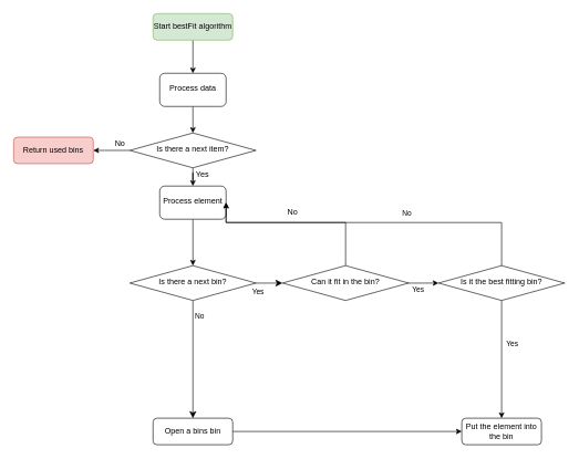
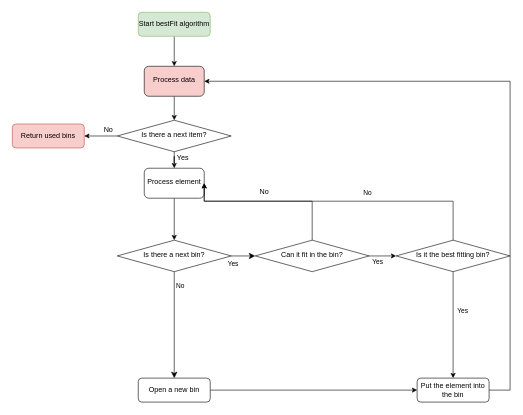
  <mxCell id="0" />
  <mxCell id="1" parent="0" />
  <mxCell id="2" style="edgeStyle=orthogonalEdgeStyle;rounded=0;orthogonalLoop=1;jettySize=auto;html=1;entryX=0.5;entryY=0;entryDx=0;entryDy=0;" parent="1" source="3" target="5" edge="1"><mxGeometry relative="1" as="geometry" /></mxCell>
  <mxCell id="3" value="Start bestFit algorithm" style="rounded=1;whiteSpace=wrap;html=1;fontSize=12;glass=0;strokeWidth=1;shadow=0;fillColor=#d5e8d4;strokeColor=#82b366;" parent="1" vertex="1"><mxGeometry x="230" y="20" width="120" height="40" as="geometry" /></mxCell>
  <mxCell id="4" style="edgeStyle=orthogonalEdgeStyle;rounded=0;orthogonalLoop=1;jettySize=auto;html=1;exitX=0.5;exitY=1;exitDx=0;exitDy=0;endArrow=classic;endFill=1;" parent="1" source="5" target="18" edge="1"><mxGeometry relative="1" as="geometry" /></mxCell>
- <mxCell id="5" value="Process data" style="rounded=1;whiteSpace=wrap;html=1;shadow=0;fontFamily=Helvetica;fontSize=12;align=center;strokeWidth=1;spacing=6;spacingTop=-4;" parent="1" vertex="1"><mxGeometry x="240" y="110" width="100" height="50" as="geometry" /></mxCell>
+ <mxCell id="5" value="Process data" style="rounded=1;whiteSpace=wrap;html=1;shadow=0;fontFamily=Helvetica;fontSize=12;align=center;strokeWidth=1;spacing=6;spacingTop=-4;fillColor=#f8cecc;" parent="1" vertex="1"><mxGeometry x="240" y="110" width="100" height="50" as="geometry" /></mxCell>
  <mxCell id="6" value="No" style="rounded=0;html=1;jettySize=auto;orthogonalLoop=1;fontSize=11;endArrow=classic;endFill=1;endSize=8;strokeWidth=1;shadow=0;labelBackgroundColor=none;edgeStyle=orthogonalEdgeStyle;" parent="1" source="8" target="10" edge="1"><mxGeometry x="-0.739" y="10" relative="1" as="geometry"><mxPoint as="offset" /></mxGeometry></mxCell>
  <mxCell id="7" value="Yes" style="edgeStyle=orthogonalEdgeStyle;rounded=0;html=1;jettySize=auto;orthogonalLoop=1;fontSize=11;endArrow=classic;endFill=1;endSize=8;strokeWidth=1;shadow=0;labelBackgroundColor=none;entryX=0;entryY=0.5;entryDx=0;entryDy=0;" parent="1" source="8" target="24" edge="1"><mxGeometry x="-0.841" y="-14" relative="1" as="geometry"><mxPoint as="offset" /><mxPoint x="470" y="370" as="targetPoint" /><Array as="points" /></mxGeometry></mxCell>
  <mxCell id="8" value="Is there a next bin?" style="rhombus;whiteSpace=wrap;html=1;shadow=0;fontFamily=Helvetica;fontSize=12;align=center;strokeWidth=1;spacing=6;spacingTop=-4;" parent="1" vertex="1"><mxGeometry x="195" y="400" width="190" height="52.5" as="geometry" /></mxCell>
  <mxCell id="9" style="edgeStyle=orthogonalEdgeStyle;rounded=0;orthogonalLoop=1;jettySize=auto;html=1;exitX=1;exitY=0.5;exitDx=0;exitDy=0;entryX=0;entryY=0.5;entryDx=0;entryDy=0;endArrow=classic;endFill=1;" parent="1" source="10" target="14" edge="1"><mxGeometry relative="1" as="geometry" /></mxCell>
- <mxCell id="10" value="Open a bins bin" style="rounded=1;whiteSpace=wrap;html=1;fontSize=12;glass=0;strokeWidth=1;shadow=0;" parent="1" vertex="1"><mxGeometry x="230" y="630" width="120" height="40" as="geometry" /></mxCell>
+ <mxCell id="10" value="Open a new bin" style="rounded=1;whiteSpace=wrap;html=1;fontSize=12;glass=0;strokeWidth=1;shadow=0;" parent="1" vertex="1"><mxGeometry x="230" y="630" width="120" height="40" as="geometry" /></mxCell>
  <mxCell id="11" style="edgeStyle=orthogonalEdgeStyle;rounded=0;orthogonalLoop=1;jettySize=auto;html=1;" parent="1" source="12" target="8" edge="1"><mxGeometry relative="1" as="geometry" /></mxCell>
  <mxCell id="12" value="Process element" style="rounded=1;whiteSpace=wrap;html=1;shadow=0;fontFamily=Helvetica;fontSize=12;align=center;strokeWidth=1;spacing=6;spacingTop=-4;" parent="1" vertex="1"><mxGeometry x="240" y="280" width="100" height="50" as="geometry" /></mxCell>
+ <mxCell id="13" style="edgeStyle=orthogonalEdgeStyle;rounded=0;orthogonalLoop=1;jettySize=auto;html=1;exitX=1;exitY=0.5;exitDx=0;exitDy=0;entryX=1;entryY=0.5;entryDx=0;entryDy=0;endArrow=classic;endFill=1;" parent="1" source="14" target="5" edge="1"><mxGeometry relative="1" as="geometry"><Array as="points"><mxPoint x="850" y="650" /><mxPoint x="850" y="135" /></Array></mxGeometry></mxCell>
  <mxCell id="14" value="Put the element into the bin" style="rounded=1;whiteSpace=wrap;html=1;fontSize=12;glass=0;strokeWidth=1;shadow=0;" parent="1" vertex="1"><mxGeometry x="695" y="630" width="120" height="40" as="geometry" /></mxCell>
  <mxCell id="15" value="Return used bins" style="rounded=1;whiteSpace=wrap;html=1;fontSize=12;glass=0;strokeWidth=1;shadow=0;fillColor=#f8cecc;strokeColor=#b85450;" parent="1" vertex="1"><mxGeometry x="20" y="206.25" width="120" height="40" as="geometry" /></mxCell>
  <mxCell id="16" style="edgeStyle=orthogonalEdgeStyle;rounded=0;orthogonalLoop=1;jettySize=auto;html=1;entryX=0.5;entryY=0;entryDx=0;entryDy=0;endArrow=classic;endFill=1;" parent="1" source="18" target="12" edge="1"><mxGeometry relative="1" as="geometry" /></mxCell>
  <mxCell id="17" style="edgeStyle=orthogonalEdgeStyle;rounded=0;orthogonalLoop=1;jettySize=auto;html=1;exitX=0;exitY=0.5;exitDx=0;exitDy=0;entryX=1;entryY=0.5;entryDx=0;entryDy=0;endArrow=classic;endFill=1;" parent="1" source="18" target="15" edge="1"><mxGeometry relative="1" as="geometry" /></mxCell>
  <mxCell id="18" value="Is there a next item?" style="rhombus;whiteSpace=wrap;html=1;shadow=0;fontFamily=Helvetica;fontSize=12;align=center;strokeWidth=1;spacing=6;spacingTop=-4;" parent="1" vertex="1"><mxGeometry x="195" y="200" width="190" height="52.5" as="geometry" /></mxCell>
  <mxCell id="19" value="Yes" style="text;html=1;align=center;verticalAlign=middle;resizable=0;points=[];autosize=1;strokeColor=none;fillColor=none;" parent="1" vertex="1"><mxGeometry x="284" y="252.5" width="40" height="20" as="geometry" /></mxCell>
  <mxCell id="20" value="No" style="text;html=1;align=center;verticalAlign=middle;resizable=0;points=[];autosize=1;strokeColor=none;fillColor=none;" parent="1" vertex="1"><mxGeometry x="165" y="206.25" width="30" height="20" as="geometry" /></mxCell>
  <mxCell id="21" style="edgeStyle=orthogonalEdgeStyle;rounded=0;orthogonalLoop=1;jettySize=auto;html=1;entryX=1;entryY=0.5;entryDx=0;entryDy=0;" parent="1" source="24" target="12" edge="1"><mxGeometry relative="1" as="geometry"><Array as="points"><mxPoint x="520" y="335" /></Array></mxGeometry></mxCell>
  <mxCell id="22" style="edgeStyle=orthogonalEdgeStyle;rounded=0;orthogonalLoop=1;jettySize=auto;html=1;entryX=0;entryY=0.5;entryDx=0;entryDy=0;" parent="1" source="24" target="29" edge="1"><mxGeometry relative="1" as="geometry" /></mxCell>
  <mxCell id="23" value="Yes" style="edgeLabel;html=1;align=center;verticalAlign=middle;resizable=0;points=[];" parent="22" vertex="1" connectable="0"><mxGeometry x="-0.315" y="1" relative="1" as="geometry"><mxPoint x="-1" y="11" as="offset" /></mxGeometry></mxCell>
  <mxCell id="24" value="Can it fit in the bin?" style="rhombus;whiteSpace=wrap;html=1;shadow=0;fontFamily=Helvetica;fontSize=12;align=center;strokeWidth=1;spacing=6;spacingTop=-4;" parent="1" vertex="1"><mxGeometry x="425" y="400" width="190" height="52.5" as="geometry" /></mxCell>
  <mxCell id="25" style="edgeStyle=orthogonalEdgeStyle;rounded=0;orthogonalLoop=1;jettySize=auto;html=1;entryX=0.5;entryY=0;entryDx=0;entryDy=0;" parent="1" source="29" target="14" edge="1"><mxGeometry relative="1" as="geometry" /></mxCell>
  <mxCell id="26" value="Yes" style="edgeLabel;html=1;align=center;verticalAlign=middle;resizable=0;points=[];" parent="25" vertex="1" connectable="0"><mxGeometry x="-0.32" y="1" relative="1" as="geometry"><mxPoint x="14" y="5" as="offset" /></mxGeometry></mxCell>
  <mxCell id="27" style="edgeStyle=orthogonalEdgeStyle;rounded=0;orthogonalLoop=1;jettySize=auto;html=1;entryX=1;entryY=0.5;entryDx=0;entryDy=0;" parent="1" source="29" target="12" edge="1"><mxGeometry relative="1" as="geometry"><Array as="points"><mxPoint x="755" y="335" /></Array></mxGeometry></mxCell>
  <mxCell id="28" value="No" style="edgeLabel;html=1;align=center;verticalAlign=middle;resizable=0;points=[];" parent="27" vertex="1" connectable="0"><mxGeometry x="-0.182" y="1" relative="1" as="geometry"><mxPoint y="-16" as="offset" /></mxGeometry></mxCell>
  <mxCell id="29" value="Is it the best fitting bin?" style="rhombus;whiteSpace=wrap;html=1;shadow=0;fontFamily=Helvetica;fontSize=12;align=center;strokeWidth=1;spacing=6;spacingTop=-4;" parent="1" vertex="1"><mxGeometry x="660" y="400" width="190" height="52.5" as="geometry" /></mxCell>
  <mxCell id="30" value="No" style="text;html=1;align=center;verticalAlign=middle;resizable=0;points=[];autosize=1;strokeColor=none;fillColor=none;" parent="1" vertex="1"><mxGeometry x="425" y="310" width="30" height="20" as="geometry" /></mxCell>
